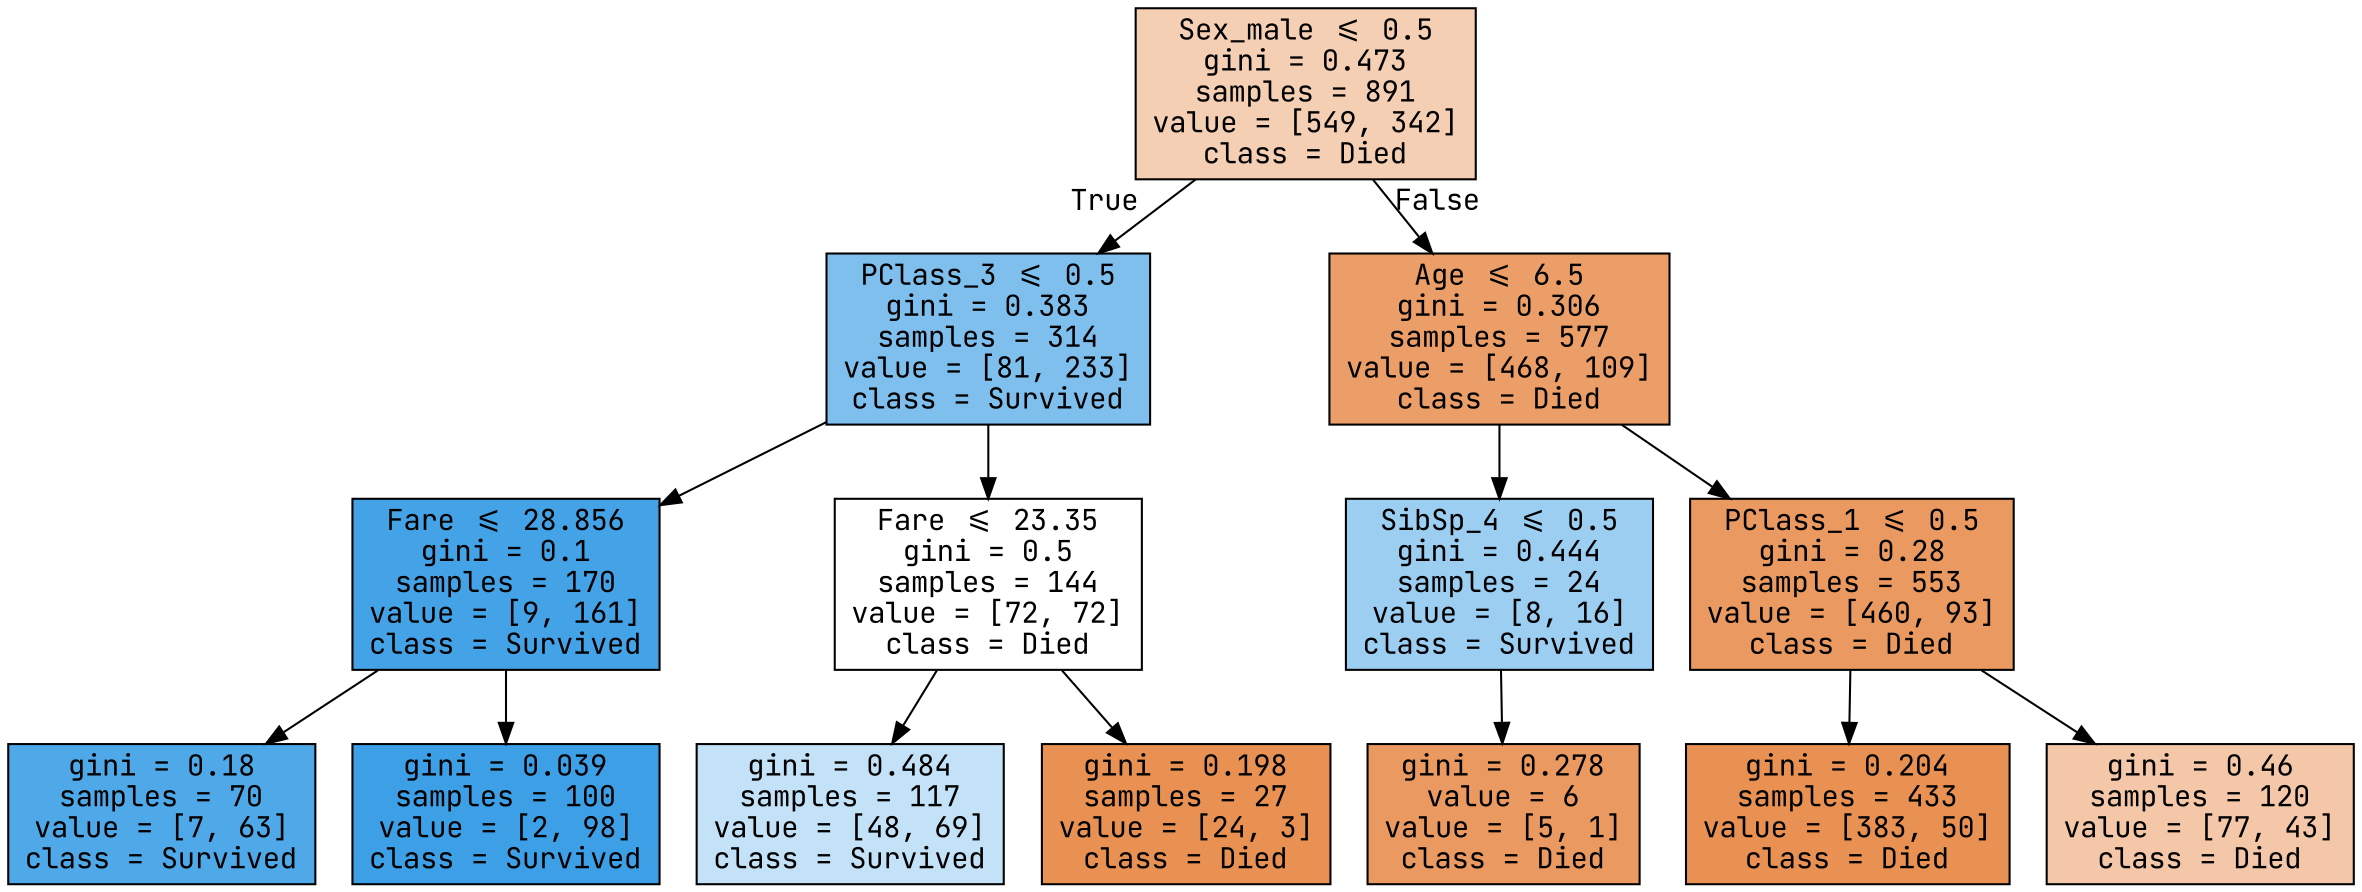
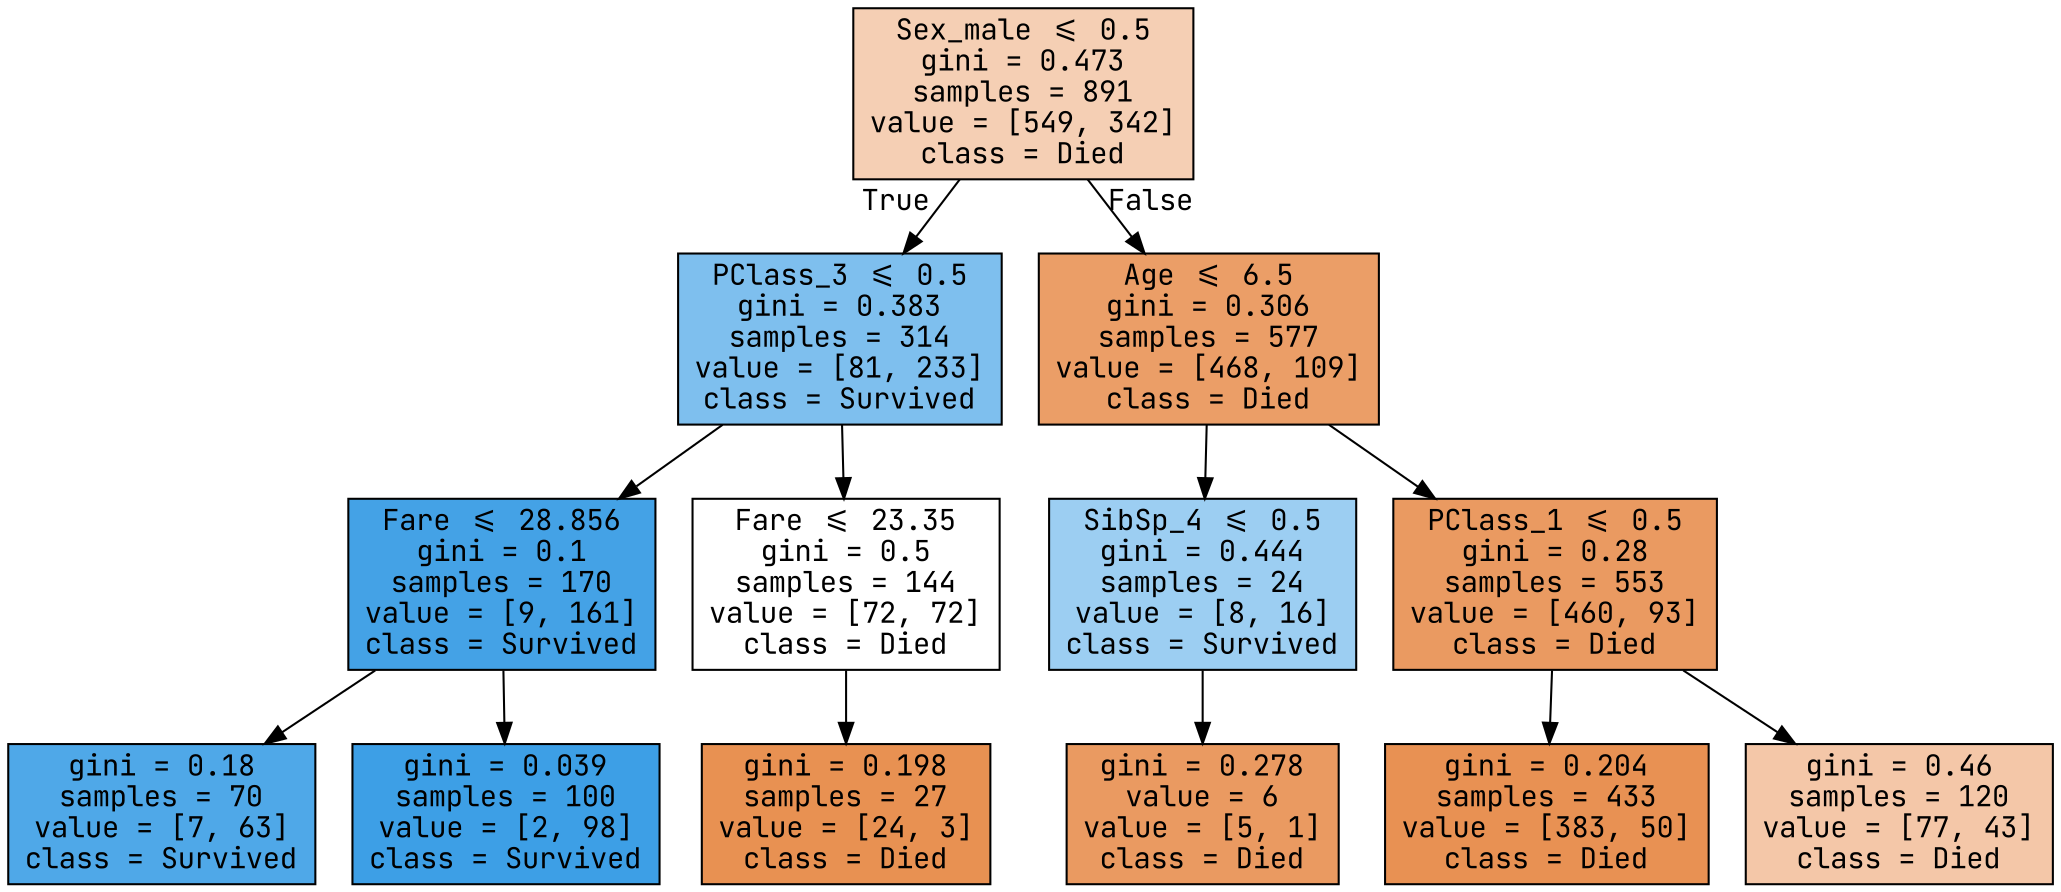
  digraph {
    fontname="JetBrains Mono"
    node [color=black fillcolor="#ea9a61" fontname="JetBrains Mono" shape=box style=filled]
    edge [fontname="JetBrains Mono"]
    n1 [fillcolor="#f5cfb4" label="Sex_male <= 0.5\ngini = 0.473\nsamples = 891\nvalue = [549, 342]\nclass = Died"]
    n2 [fillcolor="#7ebfee" label="PClass_3 <= 0.5\ngini = 0.383\nsamples = 314\nvalue = [81, 233]\nclass = Survived"]
    n3 [fillcolor="#eb9e67" label="Age <= 6.5\ngini = 0.306\nsamples = 577\nvalue = [468, 109]\nclass = Died"]
    n4 [fillcolor="#44a2e6" label="Fare <= 28.856\ngini = 0.1\nsamples = 170\nvalue = [9, 161]\nclass = Survived"]
    n5 [fillcolor="#ffffff" label="Fare <= 23.35\ngini = 0.5\nsamples = 144\nvalue = [72, 72]\nclass = Died"]
    n6 [fillcolor="#9ccef2" label="SibSp_4 <= 0.5\ngini = 0.444\nsamples = 24\nvalue = [8, 16]\nclass = Survived"]
    n7 [label="PClass_1 <= 0.5\ngini = 0.28\nsamples = 553\nvalue = [460, 93]\nclass = Died"]
    n8 [fillcolor="#4fa8e8" label="gini = 0.18\nsamples = 70\nvalue = [7, 63]\nclass = Survived"]
    n9 [fillcolor="#3d9fe6" label="gini = 0.039\nsamples = 100\nvalue = [2, 98]\nclass = Survived"]
-   n10 [fillcolor="#c3e1f7" label="gini = 0.484\nsamples = 117\nvalue = [48, 69]\nclass = Survived"]
    n11 [fillcolor="#e89152" label="gini = 0.198\nsamples = 27\nvalue = [24, 3]\nclass = Died"]
    n12 [label="gini = 0.278\nvalue = 6\nvalue = [5, 1]\nclass = Died"]
    n13 [fillcolor="#e89153" label="gini = 0.204\nsamples = 433\nvalue = [383, 50]\nclass = Died"]
    n14 [fillcolor="#f4c7a8" label="gini = 0.46\nsamples = 120\nvalue = [77, 43]\nclass = Died"]
    n1 -> n2 [headlabel=True labelangle=45 labeldistance=2.5]
    n1 -> n3 [headlabel=False labelangle=-45 labeldistance=2.5]
    n2 -> n4
    n2 -> n5
    n3 -> n6
    n3 -> n7
    n4 -> n8
    n4 -> n9
-   n5 -> n10
    n5 -> n11
    n6 -> n12
    n7 -> n13
    n7 -> n14
  }
